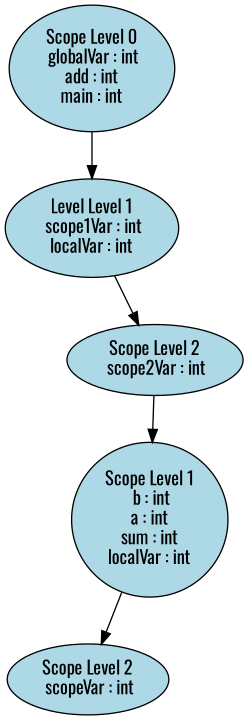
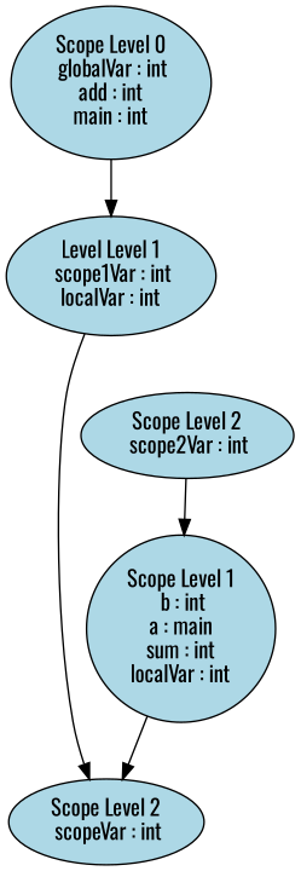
  digraph {
    fontname=Oswald
    node [fillcolor=lightblue fontname=Oswald style=filled]
    edge [fontname=Oswald]
    n1 [label="Scope Level 0\n globalVar : int\nadd : int\nmain : int\n"]
    n2 [label="Level Level 1\n scope1Var : int\nlocalVar : int\n"]
-   n3 [label="Scope Level 1\n b : int\na : int\nsum : int\nlocalVar : int\n"]
+   n3 [label="Scope Level 1\n b : int\na : main\nsum : int\nlocalVar : int\n"]
    n4 [label="Scope Level 2\n scopeVar : int\n"]
    n5 [label="Scope Level 2\n scope2Var : int\n"]
    n1 -> n2
-   n2 -> n5
+   n2 -> n4
    n3 -> n4
    n5 -> n3
  }
